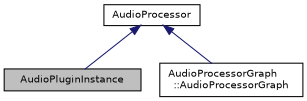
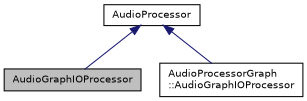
  digraph {
    node [color=black fontname=Helvetica fontsize=10 shape=record]
    edge [color=midnightblue dir=back fontname=Helvetica fontsize=10 labelfontname=Helvetica labelfontsize=10 style=solid]
-   n1 [fillcolor=grey75 fontcolor=black height=0.2 label=AudioPluginInstance style=filled width=0.4]
-   n2 [height=0.2 label="AudioProcessorGraph\l::AudioProcessorGraph" width=0.4]
+   n1 [fillcolor=grey75 fontcolor=black height=0.2 label=AudioGraphIOProcessor style=filled width=0.4]
+   n2 [height=0.2 label="AudioProcessorGraph\l::AudioGraphIOProcessor" width=0.4]
    n3 [height=0.2 label=AudioProcessor width=0.4]
    n3 -> n1
    n3 -> n2
  }
